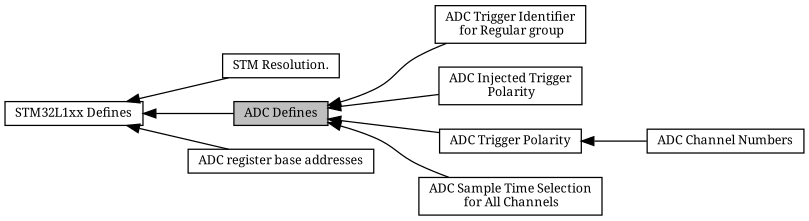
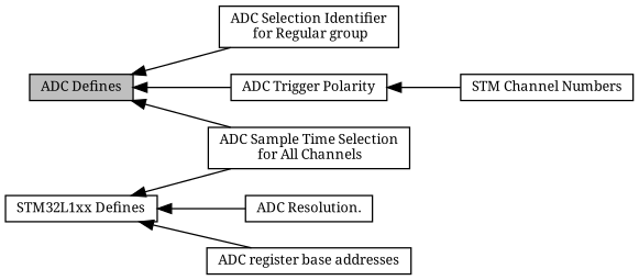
  digraph {
    fontname="Noto Serif"
    rankdir=LR
    node [color=black fillcolor=white fontname="Noto Serif" fontsize=10 shape=record style=filled]
    edge [dir=back fontname="Noto Serif" fontsize=10 labelfontname=Helvetica labelfontsize=10 shape=plaintext style=solid]
-   n1 [height=0.2 label="ADC Trigger Identifier\l for Regular group" width=0.4]
-   n2 [height=0.2 label="ADC Channel Numbers" width=0.4]
-   n3 [height=0.2 label="ADC Injected Trigger\l Polarity" width=0.4]
-   n4 [height=0.2 label="STM Resolution." width=0.4]
+   n1 [height=0.2 label="ADC Selection Identifier\l for Regular group" width=0.4]
+   n2 [height=0.2 label="STM Channel Numbers" width=0.4]
+   n4 [height=0.2 label="ADC Resolution." width=0.4]
    n5 [height=0.2 label="ADC Trigger Polarity" width=0.4]
    n6 [height=0.2 label="ADC Sample Time Selection\l for All Channels" width=0.4]
    n7 [height=0.2 label="STM32L1xx Defines" width=0.4]
    n8 [fillcolor=grey75 fontcolor=black height=0.2 label="ADC Defines" width=0.4]
    n9 [height=0.2 label="ADC register base addresses" width=0.4]
    n5 -> n2
    n7 -> n4
-   n7 -> n8
+   n7 -> n6
    n7 -> n9
    n8 -> n1
-   n8 -> n3
    n8 -> n5
    n8 -> n6
  }
